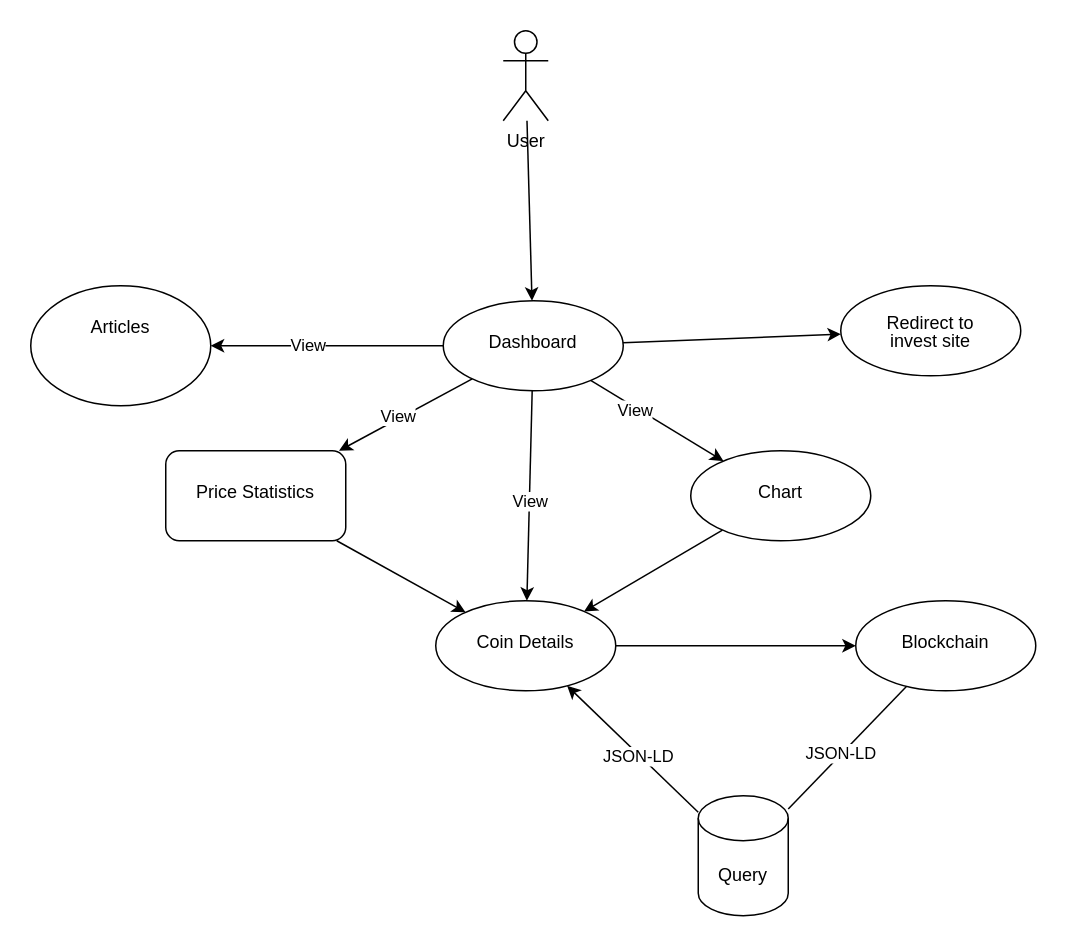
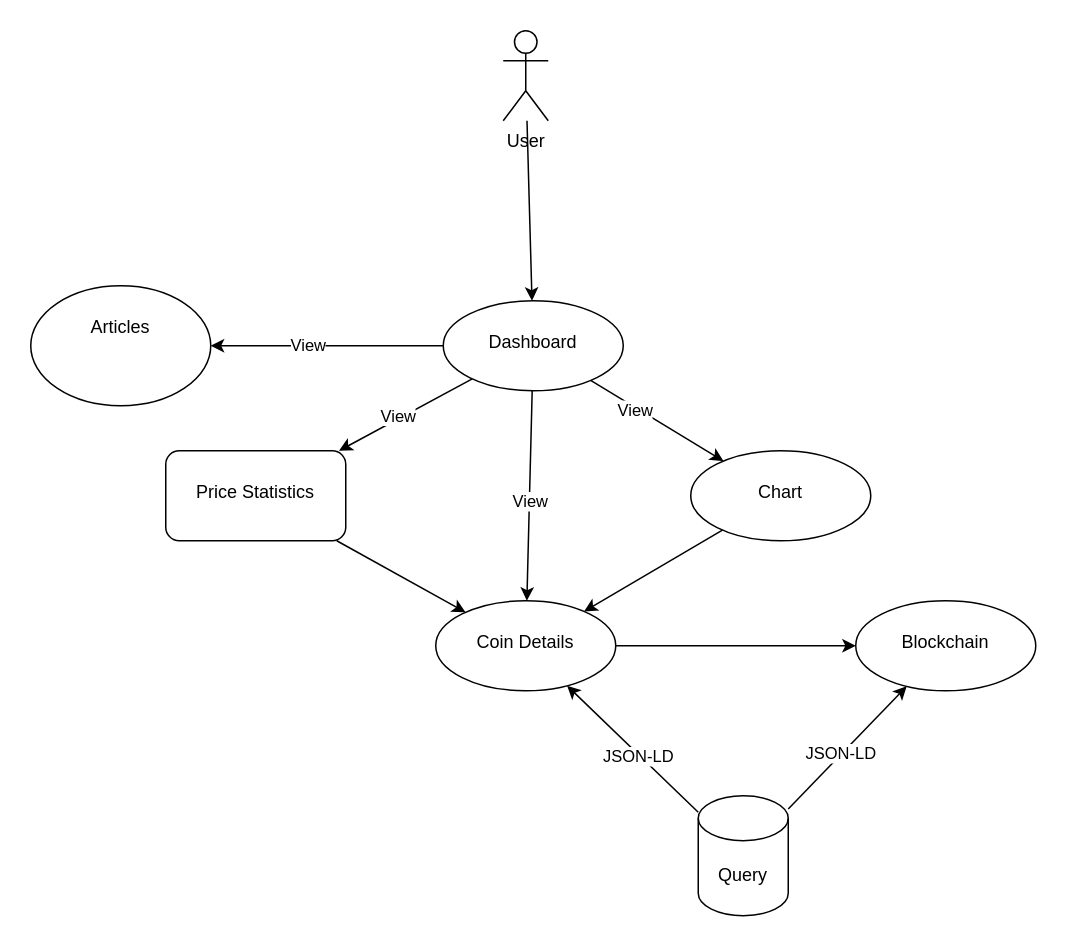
  <mxCell id="0" />
  <mxCell id="1" parent="0" />
  <mxCell id="2" value="" style="edgeStyle=none;html=1;" parent="1" source="3" target="13" edge="1"><mxGeometry relative="1" as="geometry" /></mxCell>
  <mxCell id="3" value="User" style="shape=umlActor;verticalLabelPosition=bottom;verticalAlign=top;html=1;outlineConnect=0;" parent="1" vertex="1"><mxGeometry x="335" y="20" width="30" height="60" as="geometry" /></mxCell>
  <mxCell id="4" value="" style="edgeStyle=none;curved=1;html=1;startArrow=none;startFill=0;" parent="1" source="13" target="15" edge="1"><mxGeometry relative="1" as="geometry" /></mxCell>
  <mxCell id="5" value="View" style="edgeLabel;html=1;align=center;verticalAlign=middle;resizable=0;points=[];" parent="4" vertex="1" connectable="0"><mxGeometry x="0.114" y="-2" relative="1" as="geometry"><mxPoint as="offset" /></mxGeometry></mxCell>
  <mxCell id="6" value="" style="edgeStyle=none;curved=1;html=1;startArrow=none;startFill=0;" parent="1" source="13" target="16" edge="1"><mxGeometry relative="1" as="geometry" /></mxCell>
  <mxCell id="7" value="View" style="edgeLabel;html=1;align=center;verticalAlign=middle;resizable=0;points=[];" parent="6" vertex="1" connectable="0"><mxGeometry x="0.2" y="1" relative="1" as="geometry"><mxPoint x="-1" y="-10" as="offset" /></mxGeometry></mxCell>
- <mxCell id="8" value="" style="edgeStyle=none;curved=1;html=1;startArrow=none;startFill=0;" parent="1" source="13" target="17" edge="1"><mxGeometry relative="1" as="geometry" /></mxCell>
  <mxCell id="9" value="" style="edgeStyle=none;curved=1;html=1;startArrow=none;startFill=0;" parent="1" source="13" target="19" edge="1"><mxGeometry relative="1" as="geometry" /></mxCell>
  <mxCell id="10" value="View" style="edgeLabel;html=1;align=center;verticalAlign=middle;resizable=0;points=[];" parent="9" vertex="1" connectable="0"><mxGeometry x="-0.32" y="-1" relative="1" as="geometry"><mxPoint as="offset" /></mxGeometry></mxCell>
  <mxCell id="11" value="" style="edgeStyle=none;curved=1;html=1;startArrow=none;startFill=0;" parent="1" source="13" target="20" edge="1"><mxGeometry relative="1" as="geometry" /></mxCell>
  <mxCell id="12" value="View" style="edgeLabel;html=1;align=center;verticalAlign=middle;resizable=0;points=[];" parent="11" vertex="1" connectable="0"><mxGeometry x="0.175" y="-1" relative="1" as="geometry"><mxPoint as="offset" /></mxGeometry></mxCell>
  <mxCell id="13" value="&lt;br&gt;Dashboard" style="ellipse;whiteSpace=wrap;html=1;verticalAlign=top;" parent="1" vertex="1"><mxGeometry x="295" y="200" width="120" height="60" as="geometry" /></mxCell>
  <mxCell id="14" style="edgeStyle=none;curved=1;html=1;startArrow=none;startFill=0;" parent="1" source="15" target="16" edge="1"><mxGeometry relative="1" as="geometry" /></mxCell>
  <mxCell id="15" value="&lt;br&gt;Price Statistics" style="whiteSpace=wrap;html=1;verticalAlign=top;rounded=1;" parent="1" vertex="1"><mxGeometry x="110" y="300" width="120" height="60" as="geometry" /></mxCell>
  <mxCell id="16" value="&lt;br&gt;Coin Details" style="ellipse;whiteSpace=wrap;html=1;verticalAlign=top;" parent="1" vertex="1"><mxGeometry x="290" y="400" width="120" height="60" as="geometry" /></mxCell>
- <mxCell id="17" value="&lt;p style=&quot;line-height: 1&quot;&gt;Redirect to &lt;br&gt;invest site&lt;/p&gt;" style="ellipse;whiteSpace=wrap;html=1;verticalAlign=top;" parent="1" vertex="1"><mxGeometry x="560" y="190" width="120" height="60" as="geometry" /></mxCell>
  <mxCell id="18" style="edgeStyle=none;curved=1;html=1;startArrow=none;startFill=0;" parent="1" source="19" target="16" edge="1"><mxGeometry relative="1" as="geometry" /></mxCell>
  <mxCell id="19" value="&lt;br&gt;Chart" style="ellipse;whiteSpace=wrap;html=1;verticalAlign=top;" parent="1" vertex="1"><mxGeometry x="460" y="300" width="120" height="60" as="geometry" /></mxCell>
  <mxCell id="20" value="&lt;br&gt;Articles" style="ellipse;whiteSpace=wrap;html=1;verticalAlign=top;" parent="1" vertex="1"><mxGeometry x="20" y="190" width="120" height="80" as="geometry" /></mxCell>
  <mxCell id="21" style="edgeStyle=none;curved=1;html=1;startArrow=none;startFill=0;" parent="1" source="25" target="16" edge="1"><mxGeometry relative="1" as="geometry"><mxPoint x="268.974" y="468.46" as="targetPoint" /></mxGeometry></mxCell>
  <mxCell id="22" value="JSON-LD" style="edgeLabel;html=1;align=center;verticalAlign=middle;resizable=0;points=[];" parent="21" vertex="1" connectable="0"><mxGeometry x="-0.102" y="1" relative="1" as="geometry"><mxPoint as="offset" /></mxGeometry></mxCell>
- <mxCell id="23" style="edgeStyle=none;curved=1;html=1;startArrow=none;startFill=0;endArrow=none;" parent="1" source="25" target="27" edge="1"><mxGeometry relative="1" as="geometry" /></mxCell>
+ <mxCell id="23" style="edgeStyle=none;curved=1;html=1;startArrow=none;startFill=0;" parent="1" source="25" target="27" edge="1"><mxGeometry relative="1" as="geometry" /></mxCell>
  <mxCell id="24" value="JSON-LD" style="edgeLabel;html=1;align=center;verticalAlign=middle;resizable=0;points=[];" parent="23" vertex="1" connectable="0"><mxGeometry x="-0.108" y="1" relative="1" as="geometry"><mxPoint as="offset" /></mxGeometry></mxCell>
  <mxCell id="25" value="Query" style="shape=cylinder3;whiteSpace=wrap;html=1;boundedLbl=1;backgroundOutline=1;size=15;" parent="1" vertex="1"><mxGeometry x="465" y="530" width="60" height="80" as="geometry" /></mxCell>
  <mxCell id="26" value="" style="edgeStyle=none;curved=1;html=1;startArrow=none;startFill=0;" parent="1" source="16" target="27" edge="1"><mxGeometry relative="1" as="geometry"><mxPoint x="310" y="440" as="sourcePoint" /></mxGeometry></mxCell>
  <mxCell id="27" value="&lt;br&gt;Blockchain" style="ellipse;whiteSpace=wrap;html=1;verticalAlign=top;" parent="1" vertex="1"><mxGeometry x="570" y="400" width="120" height="60" as="geometry" /></mxCell>
